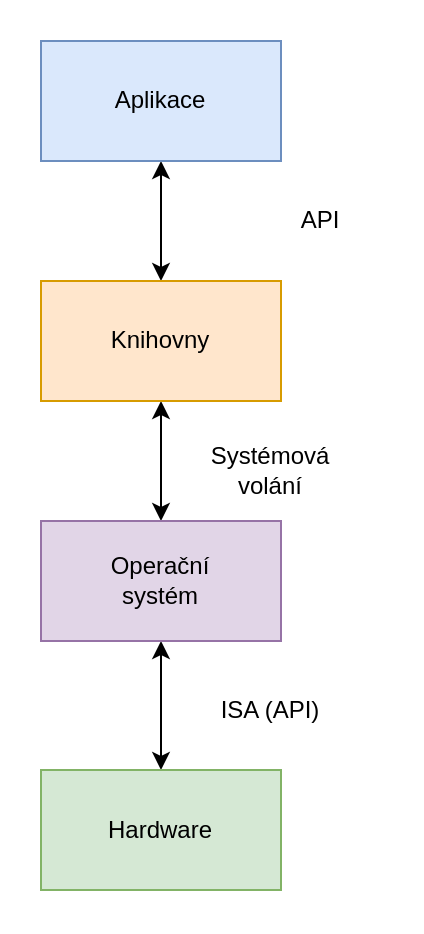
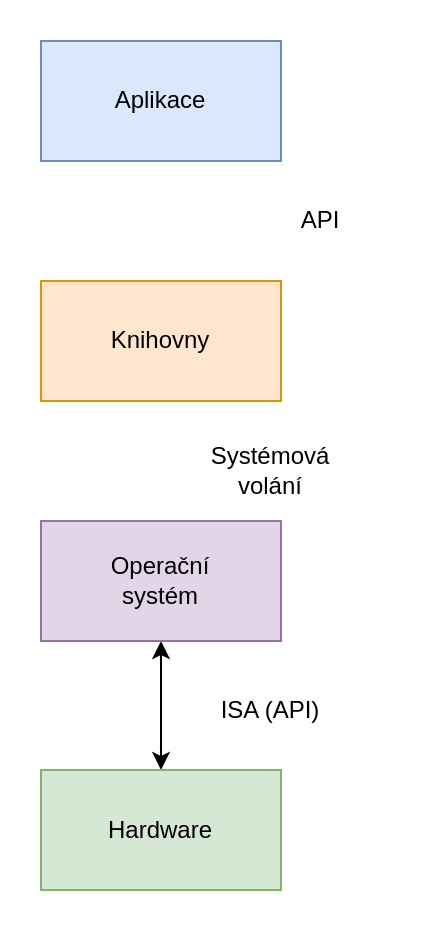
  <mxCell id="0" />
  <mxCell id="1" parent="0" />
- <mxCell id="2" style="edgeStyle=orthogonalEdgeStyle;rounded=0;orthogonalLoop=1;jettySize=auto;html=1;entryX=0.5;entryY=0;entryDx=0;entryDy=0;startArrow=classic;startFill=1;" parent="1" source="3" target="5" edge="1"><mxGeometry relative="1" as="geometry" /></mxCell>
  <mxCell id="3" value="Aplikace" style="rounded=0;whiteSpace=wrap;html=1;fillColor=#dae8fc;strokeColor=#6c8ebf;" parent="1" vertex="1"><mxGeometry x="20" y="20" width="120" height="60" as="geometry" /></mxCell>
- <mxCell id="4" style="edgeStyle=orthogonalEdgeStyle;rounded=0;orthogonalLoop=1;jettySize=auto;html=1;startArrow=classic;startFill=1;" parent="1" source="5" target="7" edge="1"><mxGeometry relative="1" as="geometry" /></mxCell>
  <mxCell id="5" value="Knihovny" style="rounded=0;whiteSpace=wrap;html=1;fillColor=#ffe6cc;strokeColor=#d79b00;" parent="1" vertex="1"><mxGeometry x="20" y="140" width="120" height="60" as="geometry" /></mxCell>
  <mxCell id="6" style="edgeStyle=orthogonalEdgeStyle;rounded=0;orthogonalLoop=1;jettySize=auto;html=1;entryX=0.5;entryY=0;entryDx=0;entryDy=0;startArrow=classic;startFill=1;" parent="1" source="7" target="8" edge="1"><mxGeometry relative="1" as="geometry" /></mxCell>
  <mxCell id="7" value="Operační&lt;br&gt;systém" style="rounded=0;whiteSpace=wrap;html=1;fillColor=#e1d5e7;strokeColor=#9673a6;" parent="1" vertex="1"><mxGeometry x="20" y="260" width="120" height="60" as="geometry" /></mxCell>
  <mxCell id="8" value="Hardware" style="rounded=0;whiteSpace=wrap;html=1;fillColor=#d5e8d4;strokeColor=#82b366;" parent="1" vertex="1"><mxGeometry x="20" y="384.5" width="120" height="60" as="geometry" /></mxCell>
  <mxCell id="9" value="API" style="text;html=1;strokeColor=none;fillColor=none;align=center;verticalAlign=middle;whiteSpace=wrap;rounded=0;" parent="1" vertex="1"><mxGeometry x="130" y="95" width="60" height="30" as="geometry" /></mxCell>
  <mxCell id="10" value="Systémová &lt;br&gt;volání" style="text;html=1;strokeColor=none;fillColor=none;align=center;verticalAlign=middle;whiteSpace=wrap;rounded=0;" parent="1" vertex="1"><mxGeometry x="90" y="220" width="90" height="30" as="geometry" /></mxCell>
  <mxCell id="11" value="ISA (API)" style="text;html=1;strokeColor=none;fillColor=none;align=center;verticalAlign=middle;whiteSpace=wrap;rounded=0;" parent="1" vertex="1"><mxGeometry x="90" y="340" width="90" height="30" as="geometry" /></mxCell>
